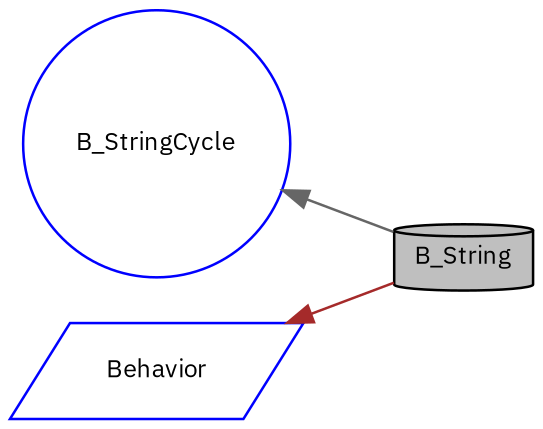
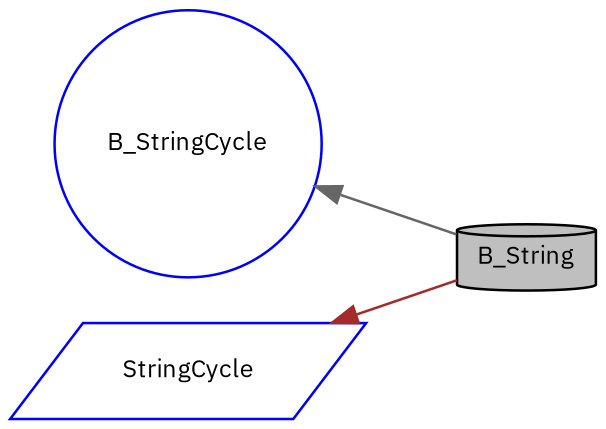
  digraph {
    fontname="IBM Plex Sans"
    rankdir=LR
    node [color=blue fillcolor=white fontname="IBM Plex Sans" fontsize=10 style=filled]
    edge [dir=back fontname="IBM Plex Sans" fontsize=10 labelfontname=Helvetica labelfontsize=10 style=solid]
    n1 [color=black fillcolor=grey75 fontcolor=black height=0.2 label=B_String shape=cylinder width=0.4]
    n2 [height=0.2 label=B_StringCycle shape=circle width=0.4]
-   n3 [height=0.2 label=Behavior shape=parallelogram width=0.4]
+   n3 [height=0.2 label=StringCycle shape=parallelogram width=0.4]
    n2 -> n1 [color=gray40]
    n3 -> n1 [color=brown]
  }
